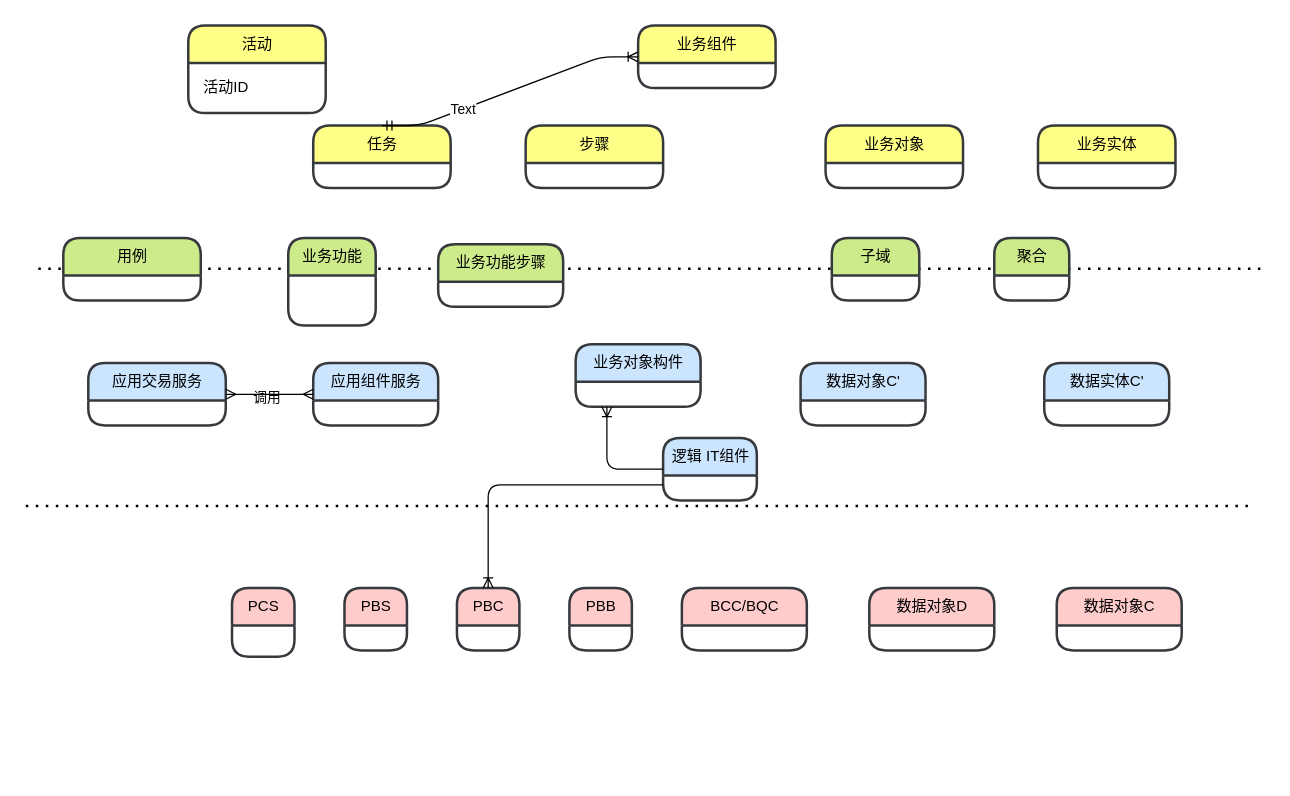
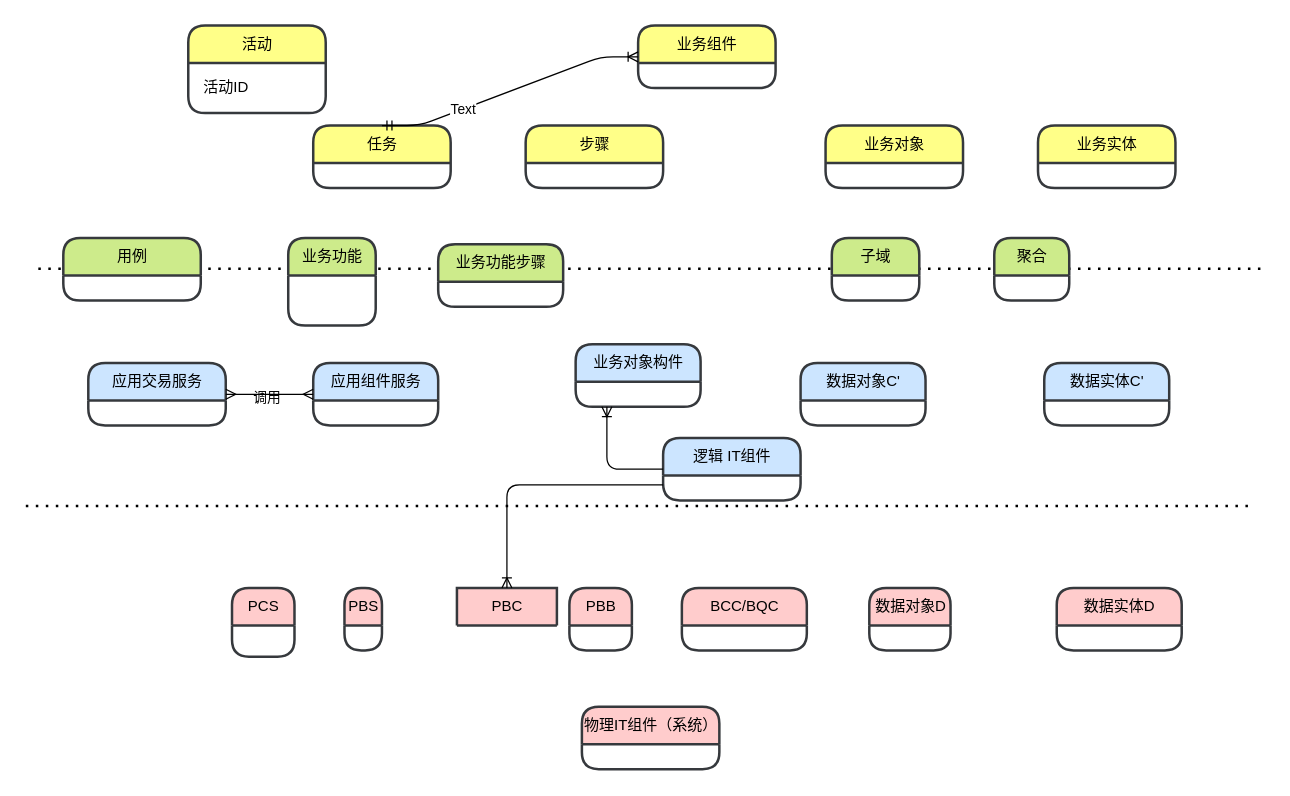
  <mxCell id="0" />
  <mxCell id="1" parent="0" />
  <mxCell id="2" value="" style="endArrow=none;dashed=1;html=1;dashPattern=1 3;strokeWidth=2;" parent="1" edge="1"><mxGeometry width="50" height="50" relative="1" as="geometry"><mxPoint x="30" y="214.5" as="sourcePoint" /><mxPoint x="1010" y="214.5" as="targetPoint" /></mxGeometry></mxCell>
  <mxCell id="3" value="应用交易服务" style="swimlane;childLayout=stackLayout;horizontal=1;startSize=30;horizontalStack=0;rounded=1;fontSize=12;fontStyle=0;strokeWidth=2;resizeParent=0;resizeLast=1;shadow=0;dashed=0;align=center;fontFamily=Helvetica;fontColor=#000000;strokeColor=#36393d;fillColor=#cce5ff;html=1;" parent="1" vertex="1"><mxGeometry x="70" y="290" width="110" height="50" as="geometry" /></mxCell>
  <mxCell id="4" value="应用组件服务" style="swimlane;childLayout=stackLayout;horizontal=1;startSize=30;horizontalStack=0;rounded=1;fontSize=12;fontStyle=0;strokeWidth=2;resizeParent=0;resizeLast=1;shadow=0;dashed=0;align=center;fontFamily=Helvetica;fontColor=#000000;strokeColor=#36393d;fillColor=#cce5ff;html=1;" parent="1" vertex="1"><mxGeometry x="250" y="290" width="100" height="50" as="geometry" /></mxCell>
  <mxCell id="5" value="" style="edgeStyle=entityRelationEdgeStyle;fontSize=12;html=1;endArrow=ERmany;startArrow=ERmany;" parent="1" target="4" edge="1"><mxGeometry width="100" height="100" relative="1" as="geometry"><mxPoint x="180" y="315" as="sourcePoint" /><mxPoint x="260" y="270" as="targetPoint" /></mxGeometry></mxCell>
  <mxCell id="6" value="调用" style="swimlane;childLayout=stackLayout;horizontal=1;startSize=30;horizontalStack=0;rounded=1;fontSize=11;fontStyle=0;strokeWidth=2;resizeParent=0;resizeLast=1;shadow=0;dashed=0;align=center;fontFamily=Helvetica;fontColor=#000000;strokeColor=none;fillColor=none;gradientColor=none;html=1;" parent="5" vertex="1" connectable="0"><mxGeometry x="-0.086" y="-2" relative="1" as="geometry"><mxPoint as="offset" /></mxGeometry></mxCell>
  <mxCell id="7" value="活动" style="swimlane;childLayout=stackLayout;horizontal=1;startSize=30;horizontalStack=0;rounded=1;fontSize=12;fontStyle=0;strokeWidth=2;resizeParent=0;resizeLast=1;shadow=0;dashed=0;align=center;fontFamily=Helvetica;fontColor=#000000;strokeColor=#36393d;fillColor=#ffff88;html=1;" parent="1" vertex="1"><mxGeometry x="150" y="20" width="110" height="70" as="geometry" /></mxCell>
  <mxCell id="8" value="任务" style="swimlane;childLayout=stackLayout;horizontal=1;startSize=30;horizontalStack=0;rounded=1;fontSize=12;fontStyle=0;strokeWidth=2;resizeParent=0;resizeLast=1;shadow=0;dashed=0;align=center;fontFamily=Helvetica;fontColor=#000000;strokeColor=#36393d;fillColor=#ffff88;html=1;" parent="1" vertex="1"><mxGeometry x="250" y="100" width="110" height="50" as="geometry" /></mxCell>
  <mxCell id="9" value="&lt;div&gt;步骤&lt;/div&gt;" style="swimlane;childLayout=stackLayout;horizontal=1;startSize=30;horizontalStack=0;rounded=1;fontSize=12;fontStyle=0;strokeWidth=2;resizeParent=0;resizeLast=1;shadow=0;dashed=0;align=center;fontFamily=Helvetica;fontColor=#000000;strokeColor=#36393d;fillColor=#ffff88;html=1;" parent="1" vertex="1"><mxGeometry x="420" y="100" width="110" height="50" as="geometry" /></mxCell>
- <mxCell id="10" value="逻辑 IT组件" style="swimlane;childLayout=stackLayout;horizontal=1;startSize=30;horizontalStack=0;rounded=1;fontSize=12;fontStyle=0;strokeWidth=2;resizeParent=0;resizeLast=1;shadow=0;dashed=0;align=center;fontFamily=Helvetica;fontColor=#000000;strokeColor=#36393d;fillColor=#cce5ff;html=1;" parent="1" vertex="1"><mxGeometry x="530" y="350" width="75" height="50" as="geometry" /></mxCell>
+ <mxCell id="10" value="逻辑 IT组件" style="swimlane;childLayout=stackLayout;horizontal=1;startSize=30;horizontalStack=0;rounded=1;fontSize=12;fontStyle=0;strokeWidth=2;resizeParent=0;resizeLast=1;shadow=0;dashed=0;align=center;fontFamily=Helvetica;fontColor=#000000;strokeColor=#36393d;fillColor=#cce5ff;html=1;" parent="1" vertex="1"><mxGeometry x="530" y="350" width="110" height="50" as="geometry" /></mxCell>
  <mxCell id="11" value="业务对象" style="swimlane;childLayout=stackLayout;horizontal=1;startSize=30;horizontalStack=0;rounded=1;fontSize=12;fontStyle=0;strokeWidth=2;resizeParent=0;resizeLast=1;shadow=0;dashed=0;align=center;fontFamily=Helvetica;fontColor=#000000;strokeColor=#36393d;fillColor=#ffff88;html=1;" parent="1" vertex="1"><mxGeometry x="660" y="100" width="110" height="50" as="geometry" /></mxCell>
  <mxCell id="12" value="业务实体" style="swimlane;childLayout=stackLayout;horizontal=1;startSize=30;horizontalStack=0;rounded=1;fontSize=12;fontStyle=0;strokeWidth=2;resizeParent=0;resizeLast=1;shadow=0;dashed=0;align=center;fontFamily=Helvetica;fontColor=#000000;strokeColor=#36393d;fillColor=#ffff88;html=1;" parent="1" vertex="1"><mxGeometry x="830" y="100" width="110" height="50" as="geometry" /></mxCell>
  <mxCell id="13" value="业务功能" style="swimlane;childLayout=stackLayout;horizontal=1;startSize=30;horizontalStack=0;rounded=1;fontSize=12;fontStyle=0;strokeWidth=2;resizeParent=0;resizeLast=1;shadow=0;dashed=0;align=center;fontFamily=Helvetica;strokeColor=#36393d;fillColor=#cdeb8b;html=1;" parent="1" vertex="1"><mxGeometry x="230" y="190" width="70" height="70" as="geometry" /></mxCell>
  <mxCell id="14" value="业务对象构件" style="swimlane;childLayout=stackLayout;horizontal=1;startSize=30;horizontalStack=0;rounded=1;fontSize=12;fontStyle=0;strokeWidth=2;resizeParent=0;resizeLast=1;shadow=0;dashed=0;align=center;fontFamily=Helvetica;fontColor=#000000;strokeColor=#36393d;fillColor=#cce5ff;html=1;" parent="1" vertex="1"><mxGeometry x="460" y="275" width="100" height="50" as="geometry" /></mxCell>
  <mxCell id="15" value="数据对象C'" style="swimlane;childLayout=stackLayout;horizontal=1;startSize=30;horizontalStack=0;rounded=1;fontSize=12;fontStyle=0;strokeWidth=2;resizeParent=0;resizeLast=1;shadow=0;dashed=0;align=center;fontFamily=Helvetica;fontColor=#000000;strokeColor=#36393d;fillColor=#cce5ff;html=1;" parent="1" vertex="1"><mxGeometry x="640" y="290" width="100" height="50" as="geometry" /></mxCell>
- <mxCell id="16" value="数据对象C" style="swimlane;childLayout=stackLayout;horizontal=1;startSize=30;horizontalStack=0;rounded=1;fontSize=12;fontStyle=0;strokeWidth=2;resizeParent=0;resizeLast=1;shadow=0;dashed=0;align=center;fontFamily=Helvetica;fontColor=#000000;strokeColor=#36393d;fillColor=#ffcccc;html=1;" parent="1" vertex="1"><mxGeometry x="845" y="470" width="100" height="50" as="geometry" /></mxCell>
+ <mxCell id="16" value="数据实体D" style="swimlane;childLayout=stackLayout;horizontal=1;startSize=30;horizontalStack=0;rounded=1;fontSize=12;fontStyle=0;strokeWidth=2;resizeParent=0;resizeLast=1;shadow=0;dashed=0;align=center;fontFamily=Helvetica;fontColor=#000000;strokeColor=#36393d;fillColor=#ffcccc;html=1;" parent="1" vertex="1"><mxGeometry x="845" y="470" width="100" height="50" as="geometry" /></mxCell>
  <mxCell id="17" value="数据实体C'" style="swimlane;childLayout=stackLayout;horizontal=1;startSize=30;horizontalStack=0;rounded=1;fontSize=12;fontStyle=0;strokeWidth=2;resizeParent=0;resizeLast=1;shadow=0;dashed=0;align=center;fontFamily=Helvetica;fontColor=#000000;strokeColor=#36393d;fillColor=#cce5ff;html=1;" parent="1" vertex="1"><mxGeometry x="835" y="290" width="100" height="50" as="geometry" /></mxCell>
- <mxCell id="18" value="数据对象D" style="swimlane;childLayout=stackLayout;horizontal=1;startSize=30;horizontalStack=0;rounded=1;fontSize=12;fontStyle=0;strokeWidth=2;resizeParent=0;resizeLast=1;shadow=0;dashed=0;align=center;fontFamily=Helvetica;fontColor=#000000;strokeColor=#36393d;fillColor=#ffcccc;html=1;" parent="1" vertex="1"><mxGeometry x="695" y="470" width="100" height="50" as="geometry" /></mxCell>
+ <mxCell id="18" value="数据对象D" style="swimlane;childLayout=stackLayout;horizontal=1;startSize=30;horizontalStack=0;rounded=1;fontSize=12;fontStyle=0;strokeWidth=2;resizeParent=0;resizeLast=1;shadow=0;dashed=0;align=center;fontFamily=Helvetica;fontColor=#000000;strokeColor=#36393d;fillColor=#ffcccc;html=1;" parent="1" vertex="1"><mxGeometry x="695" y="470" width="65" height="50" as="geometry" /></mxCell>
  <mxCell id="19" value="BCC/BQC" style="swimlane;childLayout=stackLayout;horizontal=1;startSize=30;horizontalStack=0;rounded=1;fontSize=12;fontStyle=0;strokeWidth=2;resizeParent=0;resizeLast=1;shadow=0;dashed=0;align=center;fontFamily=Helvetica;fontColor=#000000;strokeColor=#36393d;fillColor=#ffcccc;html=1;" parent="1" vertex="1"><mxGeometry x="545" y="470" width="100" height="50" as="geometry" /></mxCell>
  <mxCell id="20" value="PBB" style="swimlane;childLayout=stackLayout;horizontal=1;startSize=30;horizontalStack=0;rounded=1;fontSize=12;fontStyle=0;strokeWidth=2;resizeParent=0;resizeLast=1;shadow=0;dashed=0;align=center;fontFamily=Helvetica;fontColor=#000000;strokeColor=#36393d;fillColor=#ffcccc;html=1;" parent="1" vertex="1"><mxGeometry x="455" y="470" width="50" height="50" as="geometry" /></mxCell>
- <mxCell id="21" value="PBC" style="swimlane;childLayout=stackLayout;horizontal=1;startSize=30;horizontalStack=0;rounded=1;fontSize=12;fontStyle=0;strokeWidth=2;resizeParent=0;resizeLast=1;shadow=0;dashed=0;align=center;fontFamily=Helvetica;fontColor=#000000;strokeColor=#36393d;fillColor=#ffcccc;html=1;" parent="1" vertex="1"><mxGeometry x="365" y="470" width="50" height="50" as="geometry" /></mxCell>
- <mxCell id="22" value="PBS" style="swimlane;childLayout=stackLayout;horizontal=1;startSize=30;horizontalStack=0;rounded=1;fontSize=12;fontStyle=0;strokeWidth=2;resizeParent=0;resizeLast=1;shadow=0;dashed=0;align=center;fontFamily=Helvetica;fontColor=#000000;strokeColor=#36393d;fillColor=#ffcccc;html=1;" parent="1" vertex="1"><mxGeometry x="275" y="470" width="50" height="50" as="geometry" /></mxCell>
+ <mxCell id="21" value="PBC" style="swimlane;childLayout=stackLayout;horizontal=1;startSize=30;horizontalStack=0;rounded=1;fontSize=12;fontStyle=0;strokeWidth=2;resizeParent=0;resizeLast=1;shadow=0;dashed=0;align=center;fontFamily=Helvetica;fontColor=#000000;strokeColor=#36393d;fillColor=#ffcccc;html=1;" parent="1" vertex="1"><mxGeometry x="365" y="470" width="80" height="30" as="geometry" /></mxCell>
+ <mxCell id="22" value="PBS" style="swimlane;childLayout=stackLayout;horizontal=1;startSize=30;horizontalStack=0;rounded=1;fontSize=12;fontStyle=0;strokeWidth=2;resizeParent=0;resizeLast=1;shadow=0;dashed=0;align=center;fontFamily=Helvetica;fontColor=#000000;strokeColor=#36393d;fillColor=#ffcccc;html=1;" parent="1" vertex="1"><mxGeometry x="275" y="470" width="30" height="50" as="geometry" /></mxCell>
  <mxCell id="23" value="PCS" style="swimlane;childLayout=stackLayout;horizontal=1;startSize=30;horizontalStack=0;rounded=1;fontSize=12;fontStyle=0;strokeWidth=2;resizeParent=0;resizeLast=1;shadow=0;dashed=0;align=center;fontFamily=Helvetica;fontColor=#000000;strokeColor=#36393d;fillColor=#ffcccc;html=1;" parent="1" vertex="1"><mxGeometry x="185" y="470" width="50" height="55" as="geometry" /></mxCell>
+ <mxCell id="24" value="物理IT组件（系统）" style="swimlane;childLayout=stackLayout;horizontal=1;startSize=30;horizontalStack=0;rounded=1;fontSize=12;fontStyle=0;strokeWidth=2;resizeParent=0;resizeLast=1;shadow=0;dashed=0;align=center;fontFamily=Helvetica;fontColor=#000000;strokeColor=#36393d;fillColor=#ffcccc;html=1;" parent="1" vertex="1"><mxGeometry x="465" y="565" width="110" height="50" as="geometry" /></mxCell>
  <mxCell id="25" value="" style="endArrow=none;dashed=1;html=1;dashPattern=1 3;strokeWidth=2;" parent="1" edge="1"><mxGeometry width="50" height="50" relative="1" as="geometry"><mxPoint x="20" y="404.5" as="sourcePoint" /><mxPoint x="1000" y="404.5" as="targetPoint" /></mxGeometry></mxCell>
  <mxCell id="26" value="聚合" style="swimlane;childLayout=stackLayout;horizontal=1;startSize=30;horizontalStack=0;rounded=1;fontSize=12;fontStyle=0;strokeWidth=2;resizeParent=0;resizeLast=1;shadow=0;dashed=0;align=center;fontFamily=Helvetica;strokeColor=#36393d;fillColor=#cdeb8b;html=1;" parent="1" vertex="1"><mxGeometry x="795" y="190" width="60" height="50" as="geometry" /></mxCell>
  <mxCell id="27" value="用例" style="swimlane;childLayout=stackLayout;horizontal=1;startSize=30;horizontalStack=0;rounded=1;fontSize=12;fontStyle=0;strokeWidth=2;resizeParent=0;resizeLast=1;shadow=0;dashed=0;align=center;fontFamily=Helvetica;strokeColor=#36393d;fillColor=#cdeb8b;html=1;" parent="1" vertex="1"><mxGeometry x="50" y="190" width="110" height="50" as="geometry" /></mxCell>
  <mxCell id="28" value="子域" style="swimlane;childLayout=stackLayout;horizontal=1;startSize=30;horizontalStack=0;rounded=1;fontSize=12;fontStyle=0;strokeWidth=2;resizeParent=0;resizeLast=1;shadow=0;dashed=0;align=center;fontFamily=Helvetica;strokeColor=#36393d;fillColor=#cdeb8b;html=1;" parent="1" vertex="1"><mxGeometry x="665" y="190" width="70" height="50" as="geometry" /></mxCell>
  <mxCell id="29" value="业务组件" style="swimlane;childLayout=stackLayout;horizontal=1;startSize=30;horizontalStack=0;rounded=1;fontSize=12;fontStyle=0;strokeWidth=2;resizeParent=0;resizeLast=1;shadow=0;dashed=0;align=center;fontFamily=Helvetica;fontColor=#000000;strokeColor=#36393d;fillColor=#ffff88;html=1;" parent="1" vertex="1"><mxGeometry x="510" y="20" width="110" height="50" as="geometry" /></mxCell>
  <mxCell id="30" value="" style="edgeStyle=entityRelationEdgeStyle;fontSize=12;html=1;endArrow=ERoneToMany;startArrow=ERmandOne;exitX=0.5;exitY=0;exitDx=0;exitDy=0;entryX=0;entryY=0.5;entryDx=0;entryDy=0;" parent="1" source="8" target="29" edge="1"><mxGeometry width="100" height="100" relative="1" as="geometry"><mxPoint x="425" y="60" as="sourcePoint" /><mxPoint x="525" y="-40" as="targetPoint" /></mxGeometry></mxCell>
  <mxCell id="31" value="Text" style="edgeLabel;html=1;align=center;verticalAlign=middle;resizable=0;points=[];" vertex="1" connectable="0" parent="30"><mxGeometry x="-0.374" relative="1" as="geometry"><mxPoint as="offset" /></mxGeometry></mxCell>
  <mxCell id="32" value="&lt;div&gt;活动ID&lt;/div&gt;" style="text;html=1;align=center;verticalAlign=middle;resizable=0;points=[];autosize=1;" parent="1" vertex="1"><mxGeometry x="155" y="60" width="50" height="20" as="geometry" /></mxCell>
  <mxCell id="33" value="业务功能步骤" style="swimlane;childLayout=stackLayout;horizontal=1;startSize=30;horizontalStack=0;rounded=1;fontSize=12;fontStyle=0;strokeWidth=2;resizeParent=0;resizeLast=1;shadow=0;dashed=0;align=center;fontFamily=Helvetica;strokeColor=#36393d;fillColor=#cdeb8b;html=1;" vertex="1" parent="1"><mxGeometry x="350" y="195" width="100" height="50" as="geometry" /></mxCell>
  <mxCell id="34" value="" style="edgeStyle=orthogonalEdgeStyle;fontSize=12;html=1;endArrow=ERoneToMany;rounded=1;exitX=0;exitY=0.75;exitDx=0;exitDy=0;" edge="1" parent="1" source="10" target="21"><mxGeometry width="100" height="100" relative="1" as="geometry"><mxPoint x="250" y="370" as="sourcePoint" /><mxPoint x="590" y="320" as="targetPoint" /></mxGeometry></mxCell>
  <mxCell id="35" value="" style="edgeStyle=orthogonalEdgeStyle;fontSize=12;html=1;endArrow=ERoneToMany;entryX=0.25;entryY=1;entryDx=0;entryDy=0;rounded=1;exitX=0;exitY=0.5;exitDx=0;exitDy=0;" edge="1" parent="1" source="10" target="14"><mxGeometry width="100" height="100" relative="1" as="geometry"><mxPoint x="400" y="363" as="sourcePoint" /><mxPoint x="530" y="375" as="targetPoint" /><Array as="points"><mxPoint x="485" y="375" /></Array></mxGeometry></mxCell>
